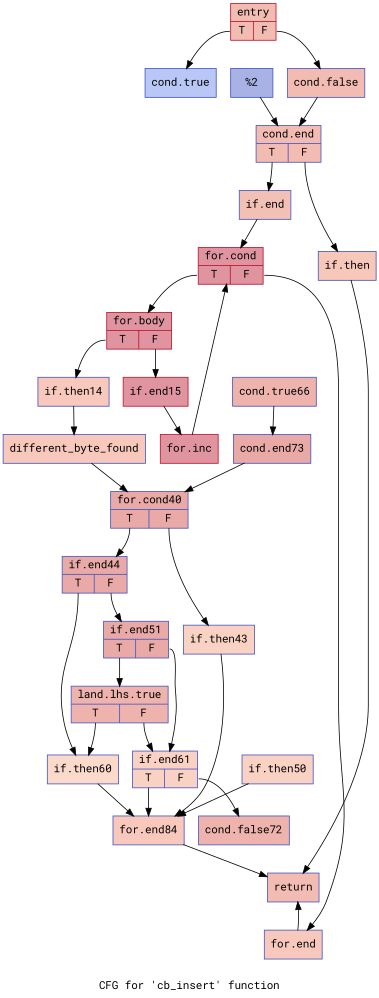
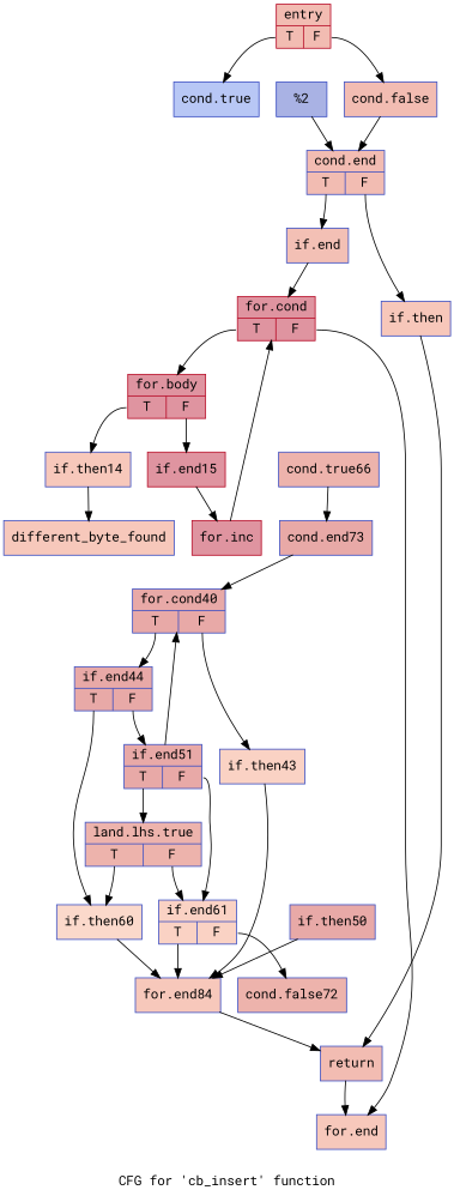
  digraph {
    fontname="Roboto Mono"
    label="CFG for 'cb_insert' function"
    node [color="#3d50c3ff" fillcolor="#e1675170" fontname="Roboto Mono" shape=record style=filled]
    edge [fontname="Roboto Mono"]
    n1 [color="#b70d28ff" label="{entry|{<s0>T|<s1>F}}"]
    n2 [fillcolor="#5f7fe870" label="{cond.true}"]
    n3 [label="{cond.false}"]
    n4 [label="{cond.end|{<s0>T|<s1>F}}"]
    n5 [fillcolor="#e5705870" label="{if.end}"]
    n6 [fillcolor="#ec7f6370" label="{if.then}"]
    n7 [fillcolor="#3d50c370" label="{%2}"]
    n8 [color="#b70d28ff" fillcolor="#b70d2870" label="{for.cond|{<s0>T|<s1>F}}"]
    n9 [label="{return}"]
    n10 [color="#b70d28ff" fillcolor="#b70d2870" label="{for.body|{<s0>T|<s1>F}}"]
    n11 [fillcolor="#ed836670" label="{for.end}"]
    n12 [fillcolor="#ed836670" label="{if.then14}"]
    n13 [color="#b70d28ff" fillcolor="#b70d2870" label="{if.end15}"]
    n14 [fillcolor="#ed836670" label="{different_byte_found}"]
    n15 [color="#b70d28ff" fillcolor="#b70d2870" label="{for.inc}"]
    n16 [fillcolor="#ca3b3770" label="{for.cond40|{<s0>T|<s1>F}}"]
    n17 [fillcolor="#ca3b3770" label="{if.end44|{<s0>T|<s1>F}}"]
    n18 [fillcolor="#f4987a70" label="{if.then43}"]
    n19 [fillcolor="#ca3b3770" label="{if.end51|{<s0>T|<s1>F}}"]
    n20 [fillcolor="#f7a88970" label="{if.then60}"]
    n21 [fillcolor="#ed836670" label="{for.end84}"]
-   n22 [fillcolor="#f4987a70" label="{if.then50}"]
+   n22 [fillcolor="#ca3b3770" label="{if.then50}"]
    n23 [fillcolor="#d6524470" label="{land.lhs.true|{<s0>T|<s1>F}}"]
    n24 [fillcolor="#f4987a70" label="{if.end61|{<s0>T|<s1>F}}"]
    n25 [fillcolor="#d6524470" label="{cond.false72}"]
    n26 [fillcolor="#d6524470" label="{cond.true66}"]
    n27 [fillcolor="#ca3b3770" label="{cond.end73}"]
    n1 -> n2 [tailport=s0]
    n1 -> n3 [tailport=s1]
    n3 -> n4
    n4 -> n5 [tailport=s0]
    n4 -> n6 [tailport=s1]
    n5 -> n8
    n6 -> n9
    n7 -> n4
    n8 -> n10 [tailport=s0]
    n8 -> n11 [tailport=s1]
    n10 -> n12 [tailport=s0]
    n10 -> n13 [tailport=s1]
-   n11 -> n9
+   n9 -> n11
    n12 -> n14
    n13 -> n15
-   n14 -> n16
+   n19 -> n16
    n15 -> n8
    n16 -> n17 [tailport=s0]
    n16 -> n18 [tailport=s1]
    n17 -> n19 [tailport=s1]
    n17 -> n20 [tailport=s0]
    n18 -> n21
    n19 -> n23 [tailport=s0]
    n19 -> n24 [tailport=s1]
    n20 -> n21
    n21 -> n9
    n22 -> n21
    n23 -> n20 [tailport=s0]
    n23 -> n24 [tailport=s1]
    n24 -> n21 [tailport=s0]
    n24 -> n25 [tailport=s1]
    n26 -> n27
    n27 -> n16
  }
